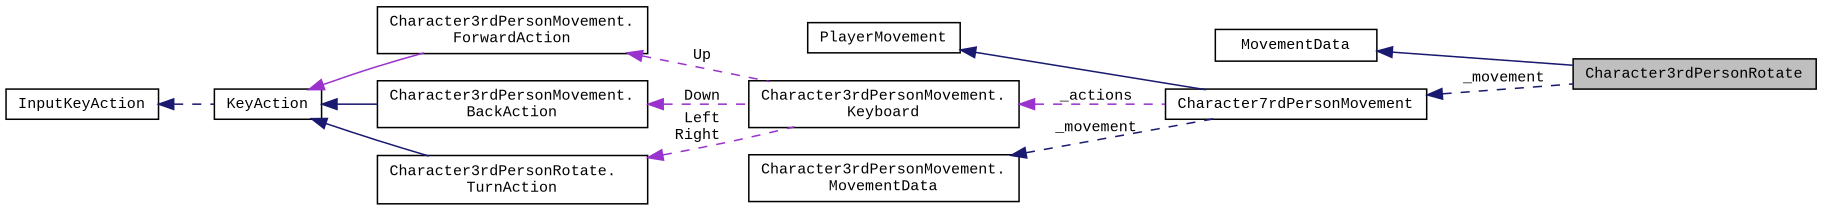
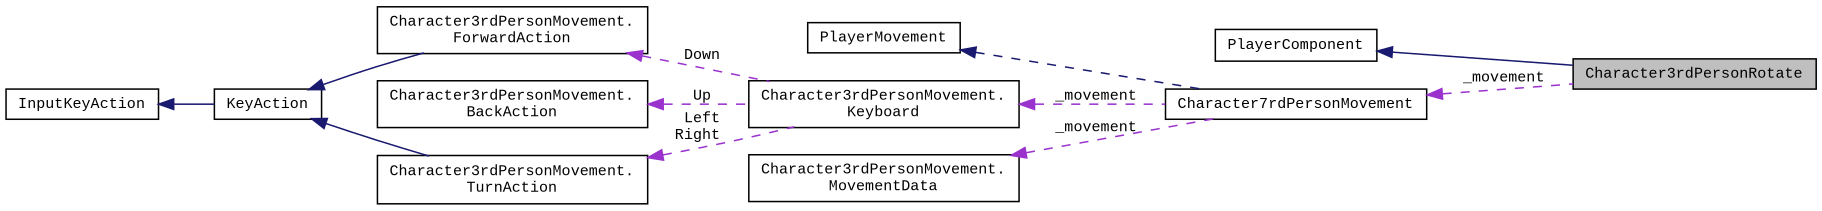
  digraph {
    fontname="Liberation Mono"
    rankdir=LR
    node [color=black fillcolor=white fontname="Liberation Mono" fontsize=10 shape=record style=filled]
    edge [color=midnightblue dir=back fontname="Liberation Mono" fontsize=10 labelfontname=Calibrii labelfontsize=10 style=solid]
    n1 [fillcolor=grey75 fontcolor=black height=0.2 label=Character3rdPersonRotate width=0.4]
-   n2 [height=0.2 label=MovementData width=0.4]
+   n2 [height=0.2 label=PlayerComponent width=0.4]
    n3 [height=0.2 label=Character7rdPersonMovement width=0.4]
    n4 [height=0.2 label=PlayerMovement width=0.4]
    n5 [height=0.2 label="Character3rdPersonMovement.\lKeyboard" width=0.4]
    n6 [height=0.2 label="Character3rdPersonMovement.\lForwardAction" width=0.4]
    n7 [height=0.2 label=KeyAction width=0.4]
    n8 [height=0.2 label="Character3rdPersonMovement.\lBackAction" width=0.4]
-   n9 [height=0.2 label="Character3rdPersonRotate.\lTurnAction" width=0.4]
+   n9 [height=0.2 label="Character3rdPersonMovement.\lTurnAction" width=0.4]
    n10 [height=0.2 label=InputKeyAction width=0.4]
    n11 [height=0.2 label="Character3rdPersonMovement.\lMovementData" width=0.4]
    n2 -> n1
-   n3 -> n1 [label=" _movement" style=dashed]
-   n4 -> n3
-   n5 -> n3 [color=darkorchid3 label=" _actions" style=dashed]
-   n6 -> n5 [color=darkorchid3 label=" Up" style=dashed]
-   n7 -> n6 [color=darkorchid3]
-   n7 -> n8
+   n3 -> n1 [color=darkorchid3 label=" _movement" style=dashed]
+   n4 -> n3 [style=dashed]
+   n5 -> n3 [color=darkorchid3 label=" _movement" style=dashed]
+   n6 -> n5 [color=darkorchid3 label=" Down" style=dashed]
+   n7 -> n6
    n7 -> n9
-   n8 -> n5 [color=darkorchid3 label=" Down" style=dashed]
+   n8 -> n5 [color=darkorchid3 label=" Up" style=dashed]
    n9 -> n5 [color=darkorchid3 label=" Left\nRight" style=dashed]
-   n10 -> n7 [style=dashed]
-   n11 -> n3 [label=" _movement" style=dashed]
+   n10 -> n7
+   n11 -> n3 [color=darkorchid3 label=" _movement" style=dashed]
  }
